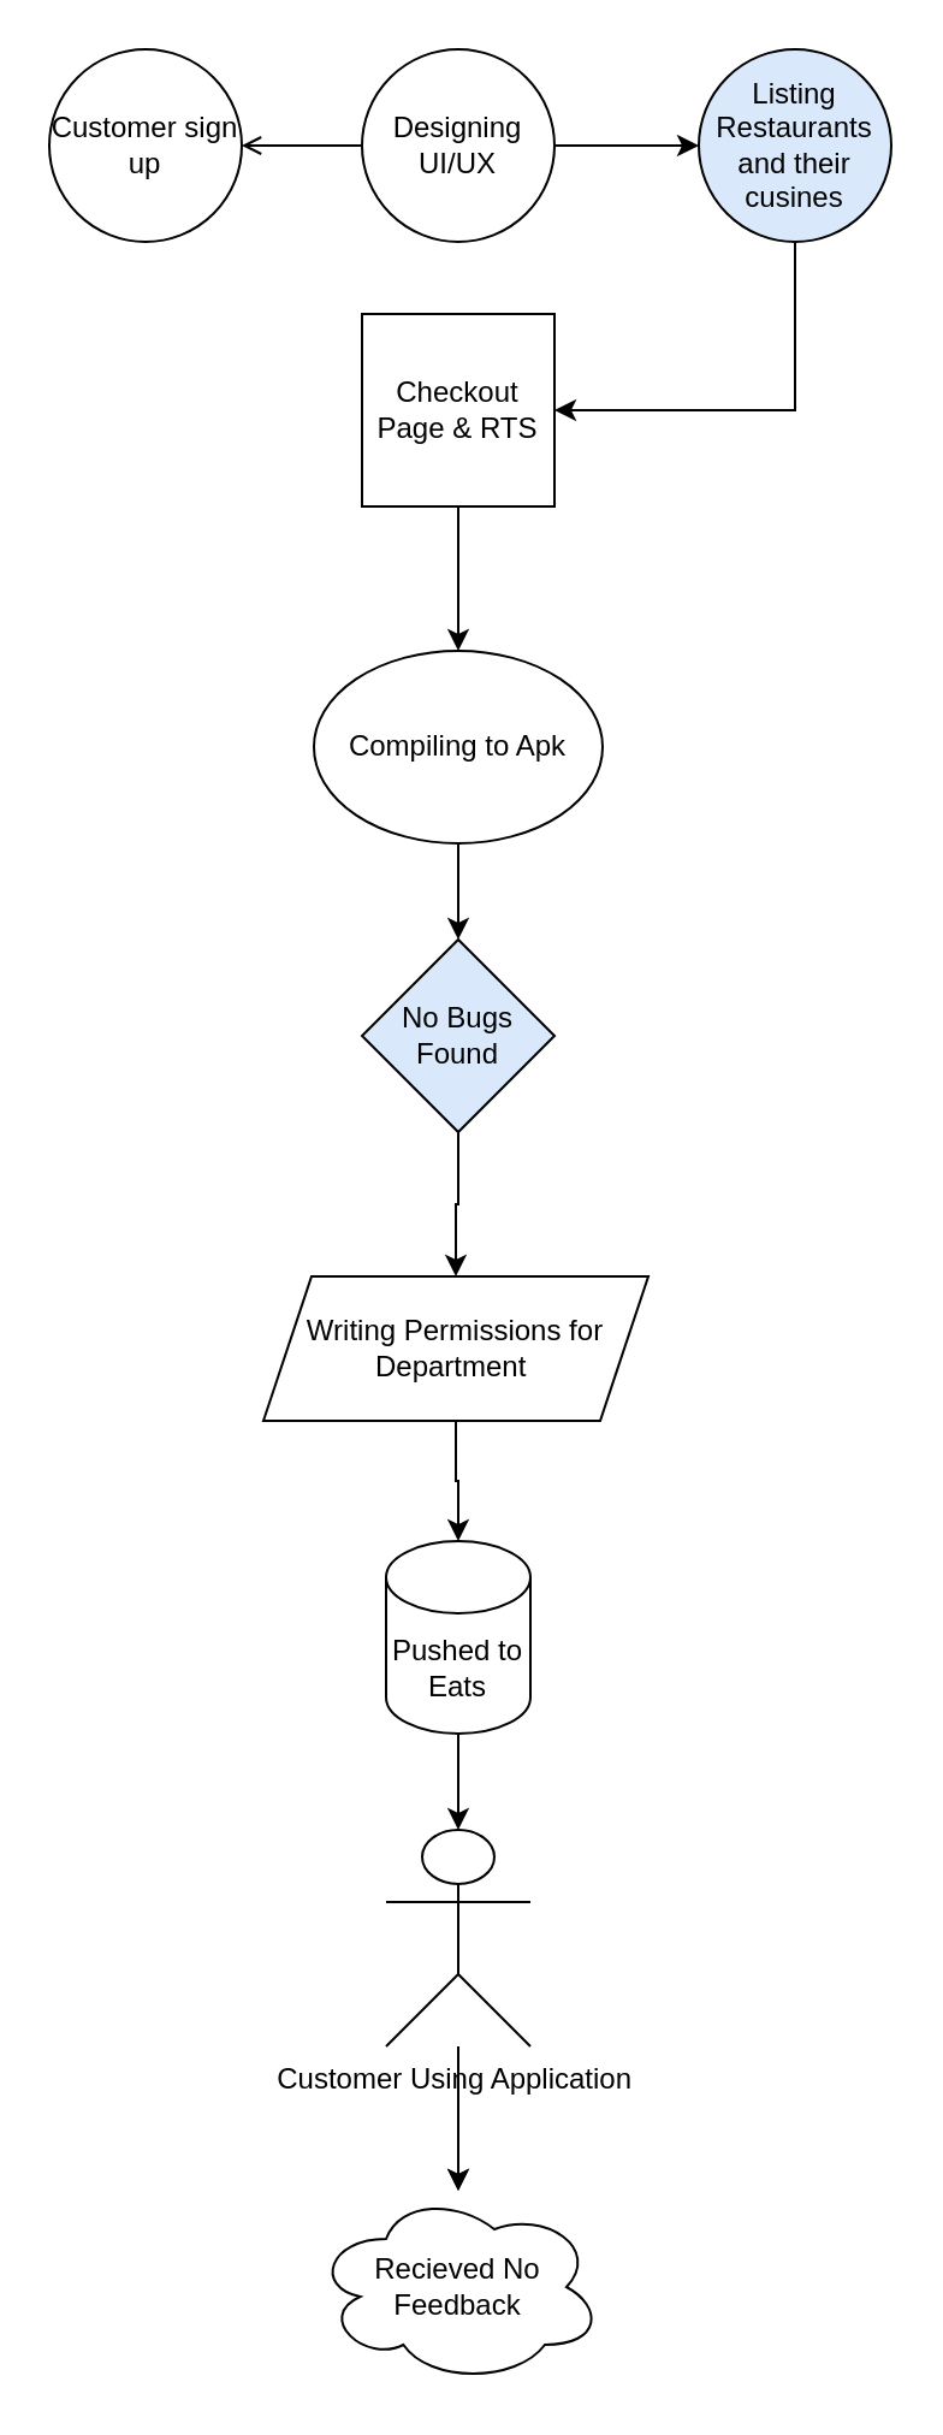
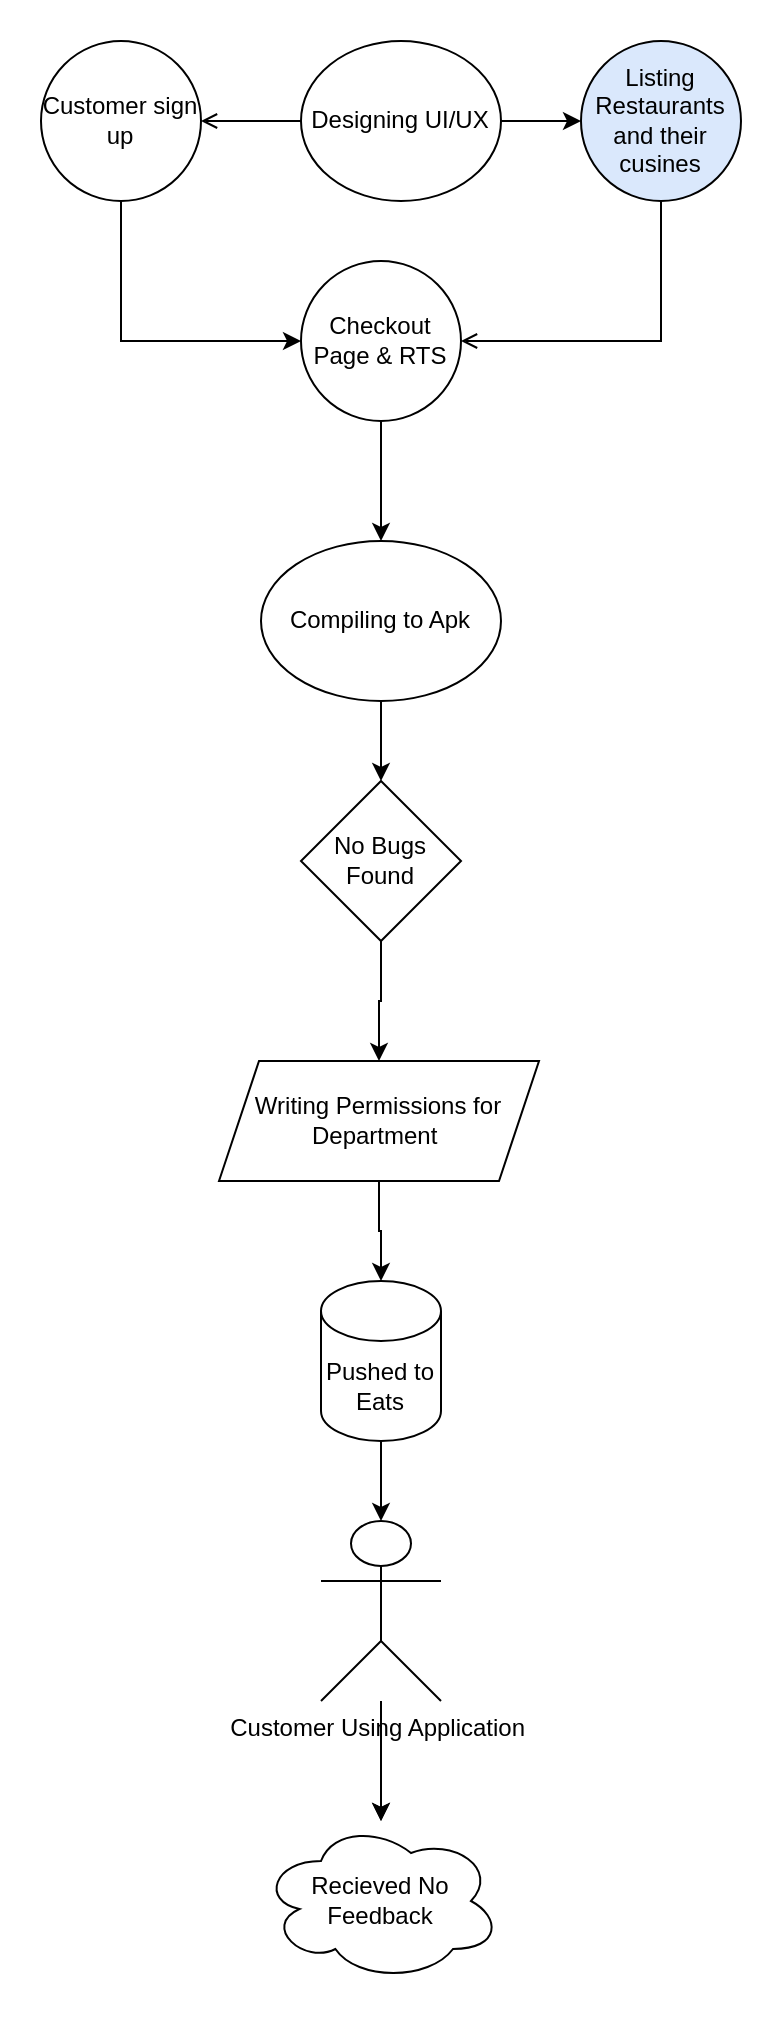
  <mxCell id="0" />
  <mxCell id="1" parent="0" />
  <mxCell id="2" value="" style="edgeStyle=orthogonalEdgeStyle;rounded=0;orthogonalLoop=1;jettySize=auto;html=1;" edge="1" parent="1" source="4" target="6"><mxGeometry relative="1" as="geometry" /></mxCell>
  <mxCell id="3" value="" style="edgeStyle=orthogonalEdgeStyle;rounded=0;orthogonalLoop=1;jettySize=auto;html=1;endArrow=open;" edge="1" parent="1" source="4" target="8"><mxGeometry relative="1" as="geometry" /></mxCell>
- <mxCell id="4" value="Designing UI/UX" style="ellipse;whiteSpace=wrap;html=1;aspect=fixed;" vertex="1" parent="1"><mxGeometry x="150" y="20" width="80" height="80" as="geometry" /></mxCell>
- <mxCell id="5" style="edgeStyle=orthogonalEdgeStyle;rounded=0;orthogonalLoop=1;jettySize=auto;html=1;exitX=0.5;exitY=1;exitDx=0;exitDy=0;entryX=1;entryY=0.5;entryDx=0;entryDy=0;" edge="1" parent="1" source="6" target="10"><mxGeometry relative="1" as="geometry" /></mxCell>
+ <mxCell id="4" value="Designing UI/UX" style="ellipse;whiteSpace=wrap;html=1;aspect=fixed;" vertex="1" parent="1"><mxGeometry x="150" y="20" width="100" height="80" as="geometry" /></mxCell>
+ <mxCell id="5" style="edgeStyle=orthogonalEdgeStyle;rounded=0;orthogonalLoop=1;jettySize=auto;html=1;exitX=0.5;exitY=1;exitDx=0;exitDy=0;entryX=1;entryY=0.5;entryDx=0;entryDy=0;endArrow=open;" edge="1" parent="1" source="6" target="10"><mxGeometry relative="1" as="geometry" /></mxCell>
  <mxCell id="6" value="Listing Restaurants and their cusines" style="ellipse;whiteSpace=wrap;html=1;aspect=fixed;fillColor=#dae8fc;" vertex="1" parent="1"><mxGeometry x="290" y="20" width="80" height="80" as="geometry" /></mxCell>
+ <mxCell id="7" style="edgeStyle=orthogonalEdgeStyle;rounded=0;orthogonalLoop=1;jettySize=auto;html=1;exitX=0.5;exitY=1;exitDx=0;exitDy=0;entryX=0;entryY=0.5;entryDx=0;entryDy=0;" edge="1" parent="1" source="8" target="10"><mxGeometry relative="1" as="geometry" /></mxCell>
  <mxCell id="8" value="Customer sign up" style="ellipse;whiteSpace=wrap;html=1;aspect=fixed;" vertex="1" parent="1"><mxGeometry x="20" y="20" width="80" height="80" as="geometry" /></mxCell>
  <mxCell id="9" value="" style="edgeStyle=orthogonalEdgeStyle;rounded=0;orthogonalLoop=1;jettySize=auto;html=1;" edge="1" parent="1" source="10" target="12"><mxGeometry relative="1" as="geometry" /></mxCell>
- <mxCell id="10" value="Checkout Page &amp;amp; RTS" style="whiteSpace=wrap;html=1;aspect=fixed;rounded=0;" vertex="1" parent="1"><mxGeometry x="150" y="130" width="80" height="80" as="geometry" /></mxCell>
+ <mxCell id="10" value="Checkout Page &amp;amp; RTS" style="ellipse;whiteSpace=wrap;html=1;aspect=fixed;" vertex="1" parent="1"><mxGeometry x="150" y="130" width="80" height="80" as="geometry" /></mxCell>
  <mxCell id="11" value="" style="edgeStyle=orthogonalEdgeStyle;rounded=0;orthogonalLoop=1;jettySize=auto;html=1;" edge="1" parent="1" source="12" target="14"><mxGeometry relative="1" as="geometry" /></mxCell>
  <mxCell id="12" value="Compiling to Apk" style="ellipse;whiteSpace=wrap;html=1;" vertex="1" parent="1"><mxGeometry x="130" y="270" width="120" height="80" as="geometry" /></mxCell>
  <mxCell id="13" value="" style="edgeStyle=orthogonalEdgeStyle;rounded=0;orthogonalLoop=1;jettySize=auto;html=1;" edge="1" parent="1" source="14" target="16"><mxGeometry relative="1" as="geometry" /></mxCell>
- <mxCell id="14" value="No Bugs Found" style="rhombus;whiteSpace=wrap;html=1;fillColor=#dae8fc;" vertex="1" parent="1"><mxGeometry x="150" y="390" width="80" height="80" as="geometry" /></mxCell>
+ <mxCell id="14" value="No Bugs Found" style="rhombus;whiteSpace=wrap;html=1;" vertex="1" parent="1"><mxGeometry x="150" y="390" width="80" height="80" as="geometry" /></mxCell>
  <mxCell id="15" value="" style="edgeStyle=orthogonalEdgeStyle;rounded=0;orthogonalLoop=1;jettySize=auto;html=1;" edge="1" parent="1" source="16" target="18"><mxGeometry relative="1" as="geometry" /></mxCell>
  <mxCell id="16" value="Writing Permissions for Department&amp;nbsp;" style="shape=parallelogram;perimeter=parallelogramPerimeter;whiteSpace=wrap;html=1;fixedSize=1;" vertex="1" parent="1"><mxGeometry x="109" y="530" width="160" height="60" as="geometry" /></mxCell>
  <mxCell id="17" value="" style="edgeStyle=orthogonalEdgeStyle;rounded=0;orthogonalLoop=1;jettySize=auto;html=1;" edge="1" parent="1" source="18" target="21"><mxGeometry relative="1" as="geometry" /></mxCell>
  <mxCell id="18" value="Pushed to Eats" style="shape=cylinder3;whiteSpace=wrap;html=1;boundedLbl=1;backgroundOutline=1;size=15;" vertex="1" parent="1"><mxGeometry x="160" y="640" width="60" height="80" as="geometry" /></mxCell>
  <mxCell id="19" value="" style="edgeStyle=orthogonalEdgeStyle;rounded=0;orthogonalLoop=1;jettySize=auto;html=1;" edge="1" parent="1" source="21" target="22"><mxGeometry relative="1" as="geometry" /></mxCell>
  <mxCell id="20" value="" style="edgeStyle=orthogonalEdgeStyle;rounded=0;orthogonalLoop=1;jettySize=auto;html=1;" edge="1" parent="1" source="21" target="22"><mxGeometry relative="1" as="geometry" /></mxCell>
  <mxCell id="21" value="Customer Using Application&amp;nbsp;" style="shape=umlActor;verticalLabelPosition=bottom;verticalAlign=top;html=1;outlineConnect=0;" vertex="1" parent="1"><mxGeometry x="160" y="760" width="60" height="90" as="geometry" /></mxCell>
  <mxCell id="22" value="Recieved No Feedback" style="ellipse;shape=cloud;whiteSpace=wrap;html=1;" vertex="1" parent="1"><mxGeometry x="130" y="910" width="120" height="80" as="geometry" /></mxCell>
